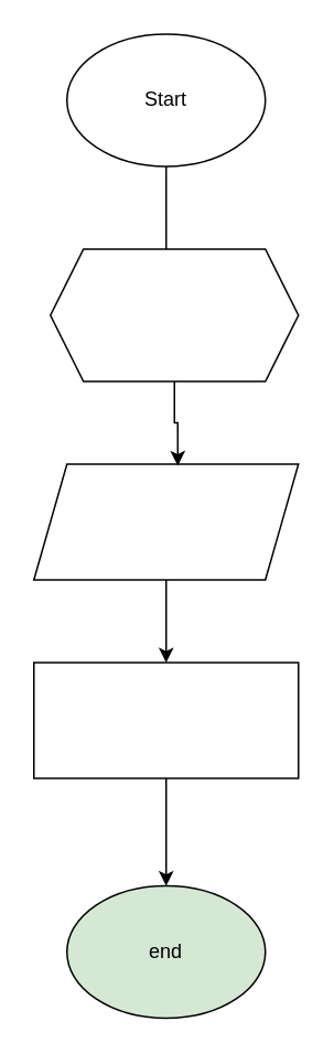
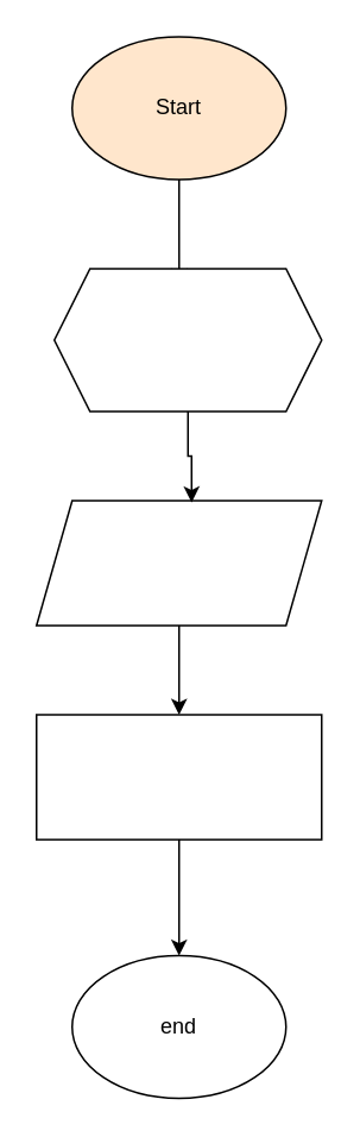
  <mxCell id="0" />
  <mxCell id="1" parent="0" />
  <mxCell id="2" style="edgeStyle=orthogonalEdgeStyle;rounded=0;orthogonalLoop=1;jettySize=auto;html=1;entryX=0.467;entryY=0.111;entryDx=0;entryDy=0;entryPerimeter=0;" edge="1" parent="1" source="3" target="9"><mxGeometry relative="1" as="geometry" /></mxCell>
- <mxCell id="3" value="Start" style="ellipse;whiteSpace=wrap;html=1;" vertex="1" parent="1"><mxGeometry x="40" y="20" width="120" height="80" as="geometry" /></mxCell>
+ <mxCell id="3" value="Start" style="ellipse;whiteSpace=wrap;html=1;fillColor=#ffe6cc;" vertex="1" parent="1"><mxGeometry x="40" y="20" width="120" height="80" as="geometry" /></mxCell>
  <mxCell id="4" style="edgeStyle=orthogonalEdgeStyle;rounded=0;orthogonalLoop=1;jettySize=auto;html=1;entryX=0.5;entryY=0;entryDx=0;entryDy=0;" edge="1" parent="1" source="5" target="7"><mxGeometry relative="1" as="geometry" /></mxCell>
  <mxCell id="5" value="" style="shape=parallelogram;perimeter=parallelogramPerimeter;whiteSpace=wrap;html=1;fixedSize=1;" vertex="1" parent="1"><mxGeometry x="20" y="280" width="160" height="70" as="geometry" /></mxCell>
  <mxCell id="6" style="edgeStyle=orthogonalEdgeStyle;rounded=0;orthogonalLoop=1;jettySize=auto;html=1;entryX=0.5;entryY=0;entryDx=0;entryDy=0;" edge="1" parent="1" source="7" target="10"><mxGeometry relative="1" as="geometry" /></mxCell>
  <mxCell id="7" value="" style="rounded=0;whiteSpace=wrap;html=1;" vertex="1" parent="1"><mxGeometry x="20" y="400" width="160" height="70" as="geometry" /></mxCell>
  <mxCell id="8" style="edgeStyle=orthogonalEdgeStyle;rounded=0;orthogonalLoop=1;jettySize=auto;html=1;entryX=0.544;entryY=0.014;entryDx=0;entryDy=0;entryPerimeter=0;" edge="1" parent="1" source="9" target="5"><mxGeometry relative="1" as="geometry" /></mxCell>
  <mxCell id="9" value="" style="shape=hexagon;perimeter=hexagonPerimeter2;whiteSpace=wrap;html=1;fixedSize=1;" vertex="1" parent="1"><mxGeometry x="30" y="150" width="150" height="80" as="geometry" /></mxCell>
- <mxCell id="10" value="end" style="ellipse;whiteSpace=wrap;html=1;fillColor=#d5e8d4;" vertex="1" parent="1"><mxGeometry x="40" y="535" width="120" height="80" as="geometry" /></mxCell>
+ <mxCell id="10" value="end" style="ellipse;whiteSpace=wrap;html=1;" vertex="1" parent="1"><mxGeometry x="40" y="535" width="120" height="80" as="geometry" /></mxCell>
